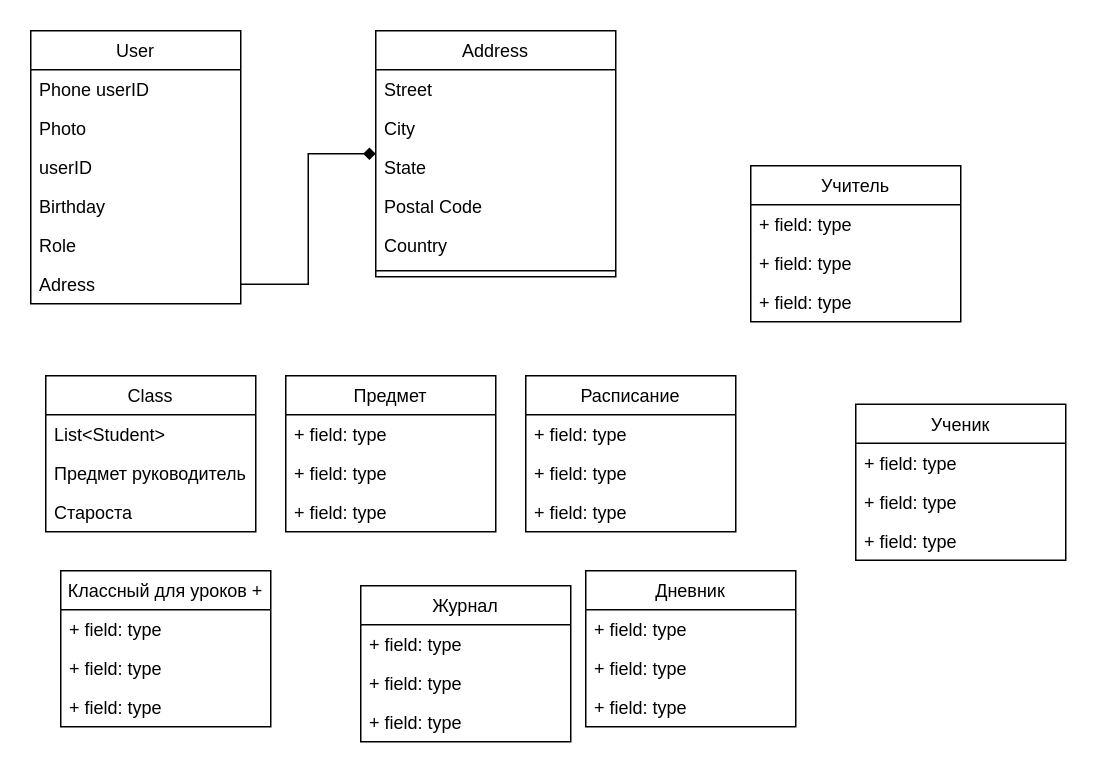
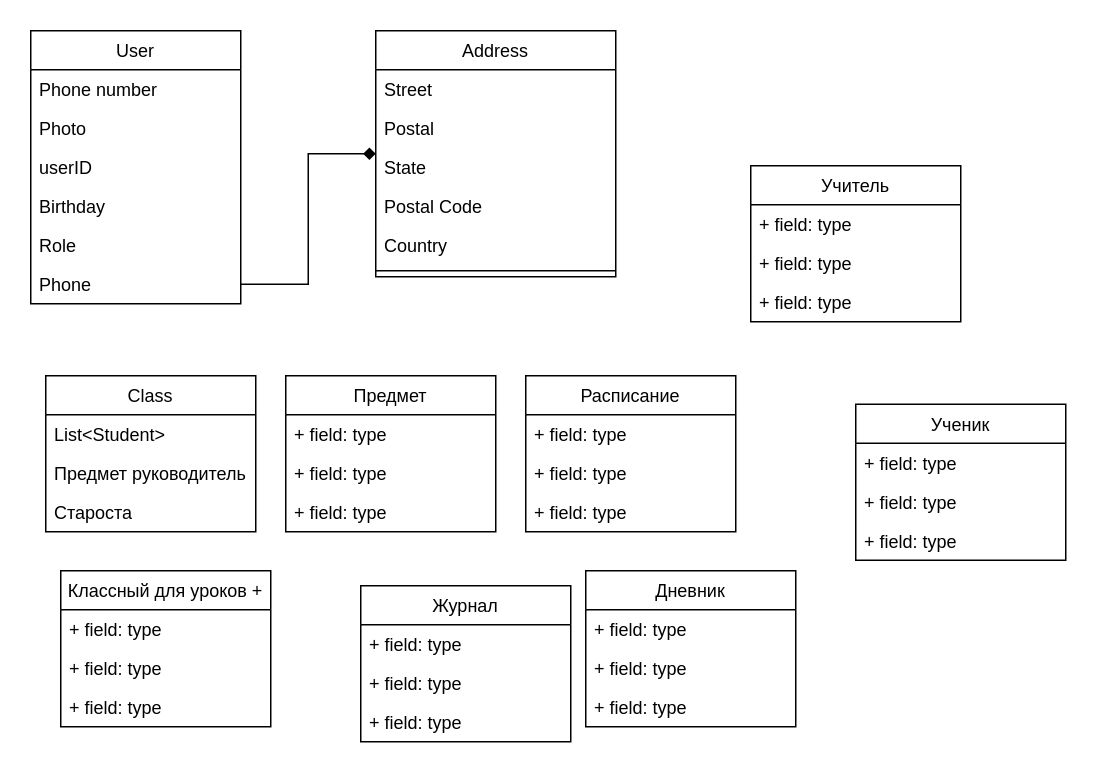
  <mxCell id="0" />
  <mxCell id="1" parent="0" />
  <mxCell id="2" value="Address" style="swimlane;fontStyle=0;align=center;verticalAlign=top;childLayout=stackLayout;horizontal=1;startSize=26;horizontalStack=0;resizeParent=1;resizeLast=0;collapsible=1;marginBottom=0;rounded=0;shadow=0;strokeWidth=1;" parent="1" vertex="1"><mxGeometry x="250" y="20" width="160" height="164" as="geometry"><mxRectangle x="550" y="140" width="160" height="26" as="alternateBounds" /></mxGeometry></mxCell>
  <mxCell id="3" value="Street" style="text;align=left;verticalAlign=top;spacingLeft=4;spacingRight=4;overflow=hidden;rotatable=0;points=[[0,0.5],[1,0.5]];portConstraint=eastwest;" parent="2" vertex="1"><mxGeometry y="26" width="160" height="26" as="geometry" /></mxCell>
- <mxCell id="4" value="City" style="text;align=left;verticalAlign=top;spacingLeft=4;spacingRight=4;overflow=hidden;rotatable=0;points=[[0,0.5],[1,0.5]];portConstraint=eastwest;rounded=0;shadow=0;html=0;" parent="2" vertex="1"><mxGeometry y="52" width="160" height="26" as="geometry" /></mxCell>
+ <mxCell id="4" value="Postal" style="text;align=left;verticalAlign=top;spacingLeft=4;spacingRight=4;overflow=hidden;rotatable=0;points=[[0,0.5],[1,0.5]];portConstraint=eastwest;rounded=0;shadow=0;html=0;" parent="2" vertex="1"><mxGeometry y="52" width="160" height="26" as="geometry" /></mxCell>
  <mxCell id="5" value="State" style="text;align=left;verticalAlign=top;spacingLeft=4;spacingRight=4;overflow=hidden;rotatable=0;points=[[0,0.5],[1,0.5]];portConstraint=eastwest;rounded=0;shadow=0;html=0;" parent="2" vertex="1"><mxGeometry y="78" width="160" height="26" as="geometry" /></mxCell>
  <mxCell id="6" value="Postal Code" style="text;align=left;verticalAlign=top;spacingLeft=4;spacingRight=4;overflow=hidden;rotatable=0;points=[[0,0.5],[1,0.5]];portConstraint=eastwest;rounded=0;shadow=0;html=0;" parent="2" vertex="1"><mxGeometry y="104" width="160" height="26" as="geometry" /></mxCell>
  <mxCell id="7" value="Country" style="text;align=left;verticalAlign=top;spacingLeft=4;spacingRight=4;overflow=hidden;rotatable=0;points=[[0,0.5],[1,0.5]];portConstraint=eastwest;rounded=0;shadow=0;html=0;" parent="2" vertex="1"><mxGeometry y="130" width="160" height="26" as="geometry" /></mxCell>
  <mxCell id="8" value="" style="line;html=1;strokeWidth=1;align=left;verticalAlign=middle;spacingTop=-1;spacingLeft=3;spacingRight=3;rotatable=0;labelPosition=right;points=[];portConstraint=eastwest;" parent="2" vertex="1"><mxGeometry y="156" width="160" height="8" as="geometry" /></mxCell>
  <mxCell id="9" value="User" style="swimlane;fontStyle=0;childLayout=stackLayout;horizontal=1;startSize=26;fillColor=none;horizontalStack=0;resizeParent=1;resizeParentMax=0;resizeLast=0;collapsible=1;marginBottom=0;" vertex="1" parent="1"><mxGeometry x="20" y="20" width="140" height="182" as="geometry" /></mxCell>
- <mxCell id="10" value="Phone userID  &#10;" style="text;strokeColor=none;fillColor=none;align=left;verticalAlign=top;spacingLeft=4;spacingRight=4;overflow=hidden;rotatable=0;points=[[0,0.5],[1,0.5]];portConstraint=eastwest;" vertex="1" parent="9"><mxGeometry y="26" width="140" height="26" as="geometry" /></mxCell>
+ <mxCell id="10" value="Phone number  &#10;" style="text;strokeColor=none;fillColor=none;align=left;verticalAlign=top;spacingLeft=4;spacingRight=4;overflow=hidden;rotatable=0;points=[[0,0.5],[1,0.5]];portConstraint=eastwest;" vertex="1" parent="9"><mxGeometry y="26" width="140" height="26" as="geometry" /></mxCell>
  <mxCell id="11" value="Photo" style="text;strokeColor=none;fillColor=none;align=left;verticalAlign=top;spacingLeft=4;spacingRight=4;overflow=hidden;rotatable=0;points=[[0,0.5],[1,0.5]];portConstraint=eastwest;" vertex="1" parent="9"><mxGeometry y="52" width="140" height="26" as="geometry" /></mxCell>
  <mxCell id="12" value="userID" style="text;strokeColor=none;fillColor=none;align=left;verticalAlign=top;spacingLeft=4;spacingRight=4;overflow=hidden;rotatable=0;points=[[0,0.5],[1,0.5]];portConstraint=eastwest;" vertex="1" parent="9"><mxGeometry y="78" width="140" height="26" as="geometry" /></mxCell>
  <mxCell id="13" value="Birthday" style="text;strokeColor=none;fillColor=none;align=left;verticalAlign=top;spacingLeft=4;spacingRight=4;overflow=hidden;rotatable=0;points=[[0,0.5],[1,0.5]];portConstraint=eastwest;" vertex="1" parent="9"><mxGeometry y="104" width="140" height="26" as="geometry" /></mxCell>
  <mxCell id="14" value="Role" style="text;strokeColor=none;fillColor=none;align=left;verticalAlign=top;spacingLeft=4;spacingRight=4;overflow=hidden;rotatable=0;points=[[0,0.5],[1,0.5]];portConstraint=eastwest;" vertex="1" parent="9"><mxGeometry y="130" width="140" height="26" as="geometry" /></mxCell>
- <mxCell id="15" value="Adress" style="text;strokeColor=none;fillColor=none;align=left;verticalAlign=top;spacingLeft=4;spacingRight=4;overflow=hidden;rotatable=0;points=[[0,0.5],[1,0.5]];portConstraint=eastwest;" vertex="1" parent="9"><mxGeometry y="156" width="140" height="26" as="geometry" /></mxCell>
+ <mxCell id="15" value="Phone" style="text;strokeColor=none;fillColor=none;align=left;verticalAlign=top;spacingLeft=4;spacingRight=4;overflow=hidden;rotatable=0;points=[[0,0.5],[1,0.5]];portConstraint=eastwest;" vertex="1" parent="9"><mxGeometry y="156" width="140" height="26" as="geometry" /></mxCell>
  <mxCell id="16" style="edgeStyle=orthogonalEdgeStyle;rounded=0;orthogonalLoop=1;jettySize=auto;html=1;endArrow=diamond;" edge="1" parent="1" source="15" target="2"><mxGeometry relative="1" as="geometry" /></mxCell>
  <mxCell id="17" value="Class" style="swimlane;fontStyle=0;childLayout=stackLayout;horizontal=1;startSize=26;fillColor=none;horizontalStack=0;resizeParent=1;resizeParentMax=0;resizeLast=0;collapsible=1;marginBottom=0;" vertex="1" parent="1"><mxGeometry x="30" y="250" width="140" height="104" as="geometry" /></mxCell>
  <mxCell id="18" value="List&lt;Student&gt;" style="text;strokeColor=none;fillColor=none;align=left;verticalAlign=top;spacingLeft=4;spacingRight=4;overflow=hidden;rotatable=0;points=[[0,0.5],[1,0.5]];portConstraint=eastwest;" vertex="1" parent="17"><mxGeometry y="26" width="140" height="26" as="geometry" /></mxCell>
  <mxCell id="19" value="Предмет руководитель&#10;" style="text;strokeColor=none;fillColor=none;align=left;verticalAlign=top;spacingLeft=4;spacingRight=4;overflow=hidden;rotatable=0;points=[[0,0.5],[1,0.5]];portConstraint=eastwest;" vertex="1" parent="17"><mxGeometry y="52" width="140" height="26" as="geometry" /></mxCell>
  <mxCell id="20" value="Староста&#10;" style="text;strokeColor=none;fillColor=none;align=left;verticalAlign=top;spacingLeft=4;spacingRight=4;overflow=hidden;rotatable=0;points=[[0,0.5],[1,0.5]];portConstraint=eastwest;" vertex="1" parent="17"><mxGeometry y="78" width="140" height="26" as="geometry" /></mxCell>
  <mxCell id="21" value="Предмет" style="swimlane;fontStyle=0;childLayout=stackLayout;horizontal=1;startSize=26;fillColor=none;horizontalStack=0;resizeParent=1;resizeParentMax=0;resizeLast=0;collapsible=1;marginBottom=0;" vertex="1" parent="1"><mxGeometry x="190" y="250" width="140" height="104" as="geometry" /></mxCell>
  <mxCell id="22" value="+ field: type" style="text;strokeColor=none;fillColor=none;align=left;verticalAlign=top;spacingLeft=4;spacingRight=4;overflow=hidden;rotatable=0;points=[[0,0.5],[1,0.5]];portConstraint=eastwest;" vertex="1" parent="21"><mxGeometry y="26" width="140" height="26" as="geometry" /></mxCell>
  <mxCell id="23" value="+ field: type" style="text;strokeColor=none;fillColor=none;align=left;verticalAlign=top;spacingLeft=4;spacingRight=4;overflow=hidden;rotatable=0;points=[[0,0.5],[1,0.5]];portConstraint=eastwest;" vertex="1" parent="21"><mxGeometry y="52" width="140" height="26" as="geometry" /></mxCell>
  <mxCell id="24" value="+ field: type" style="text;strokeColor=none;fillColor=none;align=left;verticalAlign=top;spacingLeft=4;spacingRight=4;overflow=hidden;rotatable=0;points=[[0,0.5],[1,0.5]];portConstraint=eastwest;" vertex="1" parent="21"><mxGeometry y="78" width="140" height="26" as="geometry" /></mxCell>
  <mxCell id="25" value="Расписание" style="swimlane;fontStyle=0;childLayout=stackLayout;horizontal=1;startSize=26;fillColor=none;horizontalStack=0;resizeParent=1;resizeParentMax=0;resizeLast=0;collapsible=1;marginBottom=0;" vertex="1" parent="1"><mxGeometry x="350" y="250" width="140" height="104" as="geometry" /></mxCell>
  <mxCell id="26" value="+ field: type" style="text;strokeColor=none;fillColor=none;align=left;verticalAlign=top;spacingLeft=4;spacingRight=4;overflow=hidden;rotatable=0;points=[[0,0.5],[1,0.5]];portConstraint=eastwest;" vertex="1" parent="25"><mxGeometry y="26" width="140" height="26" as="geometry" /></mxCell>
  <mxCell id="27" value="+ field: type" style="text;strokeColor=none;fillColor=none;align=left;verticalAlign=top;spacingLeft=4;spacingRight=4;overflow=hidden;rotatable=0;points=[[0,0.5],[1,0.5]];portConstraint=eastwest;" vertex="1" parent="25"><mxGeometry y="52" width="140" height="26" as="geometry" /></mxCell>
  <mxCell id="28" value="+ field: type" style="text;strokeColor=none;fillColor=none;align=left;verticalAlign=top;spacingLeft=4;spacingRight=4;overflow=hidden;rotatable=0;points=[[0,0.5],[1,0.5]];portConstraint=eastwest;" vertex="1" parent="25"><mxGeometry y="78" width="140" height="26" as="geometry" /></mxCell>
  <mxCell id="29" value="Дневник" style="swimlane;fontStyle=0;childLayout=stackLayout;horizontal=1;startSize=26;fillColor=none;horizontalStack=0;resizeParent=1;resizeParentMax=0;resizeLast=0;collapsible=1;marginBottom=0;" vertex="1" parent="1"><mxGeometry x="390" y="380" width="140" height="104" as="geometry" /></mxCell>
  <mxCell id="30" value="+ field: type" style="text;strokeColor=none;fillColor=none;align=left;verticalAlign=top;spacingLeft=4;spacingRight=4;overflow=hidden;rotatable=0;points=[[0,0.5],[1,0.5]];portConstraint=eastwest;" vertex="1" parent="29"><mxGeometry y="26" width="140" height="26" as="geometry" /></mxCell>
  <mxCell id="31" value="+ field: type" style="text;strokeColor=none;fillColor=none;align=left;verticalAlign=top;spacingLeft=4;spacingRight=4;overflow=hidden;rotatable=0;points=[[0,0.5],[1,0.5]];portConstraint=eastwest;" vertex="1" parent="29"><mxGeometry y="52" width="140" height="26" as="geometry" /></mxCell>
  <mxCell id="32" value="+ field: type" style="text;strokeColor=none;fillColor=none;align=left;verticalAlign=top;spacingLeft=4;spacingRight=4;overflow=hidden;rotatable=0;points=[[0,0.5],[1,0.5]];portConstraint=eastwest;" vertex="1" parent="29"><mxGeometry y="78" width="140" height="26" as="geometry" /></mxCell>
  <mxCell id="33" value="Классный для уроков +" style="swimlane;fontStyle=0;childLayout=stackLayout;horizontal=1;startSize=26;fillColor=none;horizontalStack=0;resizeParent=1;resizeParentMax=0;resizeLast=0;collapsible=1;marginBottom=0;" vertex="1" parent="1"><mxGeometry x="40" y="380" width="140" height="104" as="geometry" /></mxCell>
  <mxCell id="34" value="+ field: type" style="text;strokeColor=none;fillColor=none;align=left;verticalAlign=top;spacingLeft=4;spacingRight=4;overflow=hidden;rotatable=0;points=[[0,0.5],[1,0.5]];portConstraint=eastwest;" vertex="1" parent="33"><mxGeometry y="26" width="140" height="26" as="geometry" /></mxCell>
  <mxCell id="35" value="+ field: type" style="text;strokeColor=none;fillColor=none;align=left;verticalAlign=top;spacingLeft=4;spacingRight=4;overflow=hidden;rotatable=0;points=[[0,0.5],[1,0.5]];portConstraint=eastwest;" vertex="1" parent="33"><mxGeometry y="52" width="140" height="26" as="geometry" /></mxCell>
  <mxCell id="36" value="+ field: type" style="text;strokeColor=none;fillColor=none;align=left;verticalAlign=top;spacingLeft=4;spacingRight=4;overflow=hidden;rotatable=0;points=[[0,0.5],[1,0.5]];portConstraint=eastwest;" vertex="1" parent="33"><mxGeometry y="78" width="140" height="26" as="geometry" /></mxCell>
  <mxCell id="37" value="Журнал" style="swimlane;fontStyle=0;childLayout=stackLayout;horizontal=1;startSize=26;fillColor=none;horizontalStack=0;resizeParent=1;resizeParentMax=0;resizeLast=0;collapsible=1;marginBottom=0;" vertex="1" parent="1"><mxGeometry x="240" y="390" width="140" height="104" as="geometry" /></mxCell>
  <mxCell id="38" value="+ field: type" style="text;strokeColor=none;fillColor=none;align=left;verticalAlign=top;spacingLeft=4;spacingRight=4;overflow=hidden;rotatable=0;points=[[0,0.5],[1,0.5]];portConstraint=eastwest;" vertex="1" parent="37"><mxGeometry y="26" width="140" height="26" as="geometry" /></mxCell>
  <mxCell id="39" value="+ field: type" style="text;strokeColor=none;fillColor=none;align=left;verticalAlign=top;spacingLeft=4;spacingRight=4;overflow=hidden;rotatable=0;points=[[0,0.5],[1,0.5]];portConstraint=eastwest;" vertex="1" parent="37"><mxGeometry y="52" width="140" height="26" as="geometry" /></mxCell>
  <mxCell id="40" value="+ field: type" style="text;strokeColor=none;fillColor=none;align=left;verticalAlign=top;spacingLeft=4;spacingRight=4;overflow=hidden;rotatable=0;points=[[0,0.5],[1,0.5]];portConstraint=eastwest;" vertex="1" parent="37"><mxGeometry y="78" width="140" height="26" as="geometry" /></mxCell>
  <mxCell id="41" value="Учитель" style="swimlane;fontStyle=0;childLayout=stackLayout;horizontal=1;startSize=26;fillColor=none;horizontalStack=0;resizeParent=1;resizeParentMax=0;resizeLast=0;collapsible=1;marginBottom=0;" vertex="1" parent="1"><mxGeometry x="500" y="110" width="140" height="104" as="geometry" /></mxCell>
  <mxCell id="42" value="+ field: type" style="text;strokeColor=none;fillColor=none;align=left;verticalAlign=top;spacingLeft=4;spacingRight=4;overflow=hidden;rotatable=0;points=[[0,0.5],[1,0.5]];portConstraint=eastwest;" vertex="1" parent="41"><mxGeometry y="26" width="140" height="26" as="geometry" /></mxCell>
  <mxCell id="43" value="+ field: type" style="text;strokeColor=none;fillColor=none;align=left;verticalAlign=top;spacingLeft=4;spacingRight=4;overflow=hidden;rotatable=0;points=[[0,0.5],[1,0.5]];portConstraint=eastwest;" vertex="1" parent="41"><mxGeometry y="52" width="140" height="26" as="geometry" /></mxCell>
  <mxCell id="44" value="+ field: type" style="text;strokeColor=none;fillColor=none;align=left;verticalAlign=top;spacingLeft=4;spacingRight=4;overflow=hidden;rotatable=0;points=[[0,0.5],[1,0.5]];portConstraint=eastwest;" vertex="1" parent="41"><mxGeometry y="78" width="140" height="26" as="geometry" /></mxCell>
  <mxCell id="45" value="Ученик" style="swimlane;fontStyle=0;childLayout=stackLayout;horizontal=1;startSize=26;fillColor=none;horizontalStack=0;resizeParent=1;resizeParentMax=0;resizeLast=0;collapsible=1;marginBottom=0;" vertex="1" parent="1"><mxGeometry x="570" y="269" width="140" height="104" as="geometry" /></mxCell>
  <mxCell id="46" value="+ field: type" style="text;strokeColor=none;fillColor=none;align=left;verticalAlign=top;spacingLeft=4;spacingRight=4;overflow=hidden;rotatable=0;points=[[0,0.5],[1,0.5]];portConstraint=eastwest;" vertex="1" parent="45"><mxGeometry y="26" width="140" height="26" as="geometry" /></mxCell>
  <mxCell id="47" value="+ field: type" style="text;strokeColor=none;fillColor=none;align=left;verticalAlign=top;spacingLeft=4;spacingRight=4;overflow=hidden;rotatable=0;points=[[0,0.5],[1,0.5]];portConstraint=eastwest;" vertex="1" parent="45"><mxGeometry y="52" width="140" height="26" as="geometry" /></mxCell>
  <mxCell id="48" value="+ field: type" style="text;strokeColor=none;fillColor=none;align=left;verticalAlign=top;spacingLeft=4;spacingRight=4;overflow=hidden;rotatable=0;points=[[0,0.5],[1,0.5]];portConstraint=eastwest;" vertex="1" parent="45"><mxGeometry y="78" width="140" height="26" as="geometry" /></mxCell>
